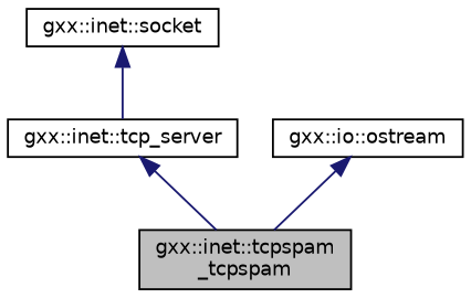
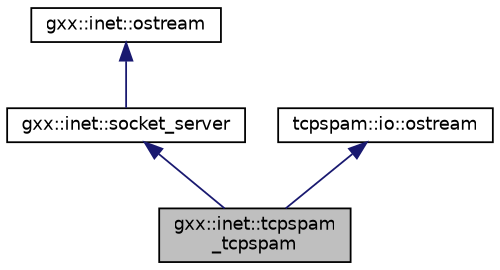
  digraph {
    node [color=black fillcolor=white fontname=Helvetica fontsize=10 shape=record style=filled]
    edge [color=midnightblue dir=back fontname=Helvetica fontsize=10 labelfontname=Helvetica labelfontsize=10 style=solid]
    n1 [fillcolor=grey75 fontcolor=black height=0.2 label="gxx::inet::tcpspam\l_tcpspam" width=0.4]
-   n2 [height=0.2 label="gxx::inet::tcp_server" width=0.4]
-   n3 [height=0.2 label="gxx::inet::socket" width=0.4]
-   n4 [height=0.2 label="gxx::io::ostream" width=0.4]
+   n2 [height=0.2 label="gxx::inet::socket_server" width=0.4]
+   n3 [height=0.2 label="gxx::inet::ostream" width=0.4]
+   n4 [height=0.2 label="tcpspam::io::ostream" width=0.4]
    n2 -> n1
    n3 -> n2
    n4 -> n1
  }
